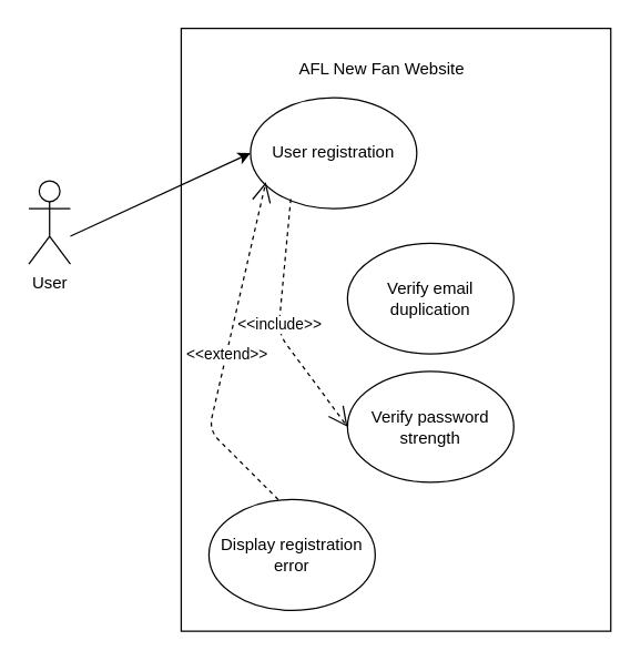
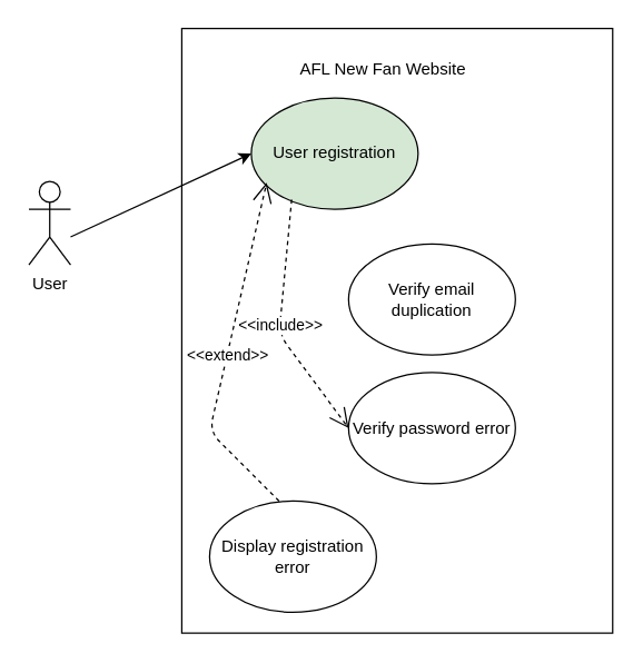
  <mxCell id="0" />
  <mxCell id="1" parent="0" />
  <mxCell id="2" value="User" parent="1" vertex="1" style="shape=umlActor;verticalLabelPosition=bottom;labelBackgroundColor=#ffffff;verticalAlign=top;html=1;outlineConnect=0;"><mxGeometry as="geometry" height="60" width="30" y="130" x="20" /></mxCell>
  <mxCell id="3" value="" parent="1" vertex="1" style="rounded=0;whiteSpace=wrap;html=1;gradientColor=none;fillColor=none;"><mxGeometry as="geometry" height="435" width="310" y="20" x="130" /></mxCell>
- <mxCell id="4" value="User registration&lt;br&gt;" parent="1" vertex="1" style="ellipse;whiteSpace=wrap;html=1;"><mxGeometry as="geometry" height="80" width="120" y="70" x="180" /></mxCell>
+ <mxCell id="4" value="User registration&lt;br&gt;" parent="1" vertex="1" style="ellipse;whiteSpace=wrap;html=1;fillColor=#d5e8d4;"><mxGeometry as="geometry" height="80" width="120" y="70" x="180" /></mxCell>
  <mxCell id="5" value="" parent="1" style="endArrow=classic;html=1;entryX=0;entryY=0.5;entryDx=0;entryDy=0;" target="4" edge="1"><mxGeometry as="geometry" height="50" width="50" relative="1"><mxPoint as="sourcePoint" y="170" x="50" /><mxPoint as="targetPoint" y="130" x="130" /></mxGeometry></mxCell>
  <mxCell id="6" value="Verify email duplication&lt;br&gt;" parent="1" vertex="1" style="ellipse;whiteSpace=wrap;html=1;"><mxGeometry as="geometry" height="80" width="120" y="175" x="250" /></mxCell>
- <mxCell id="7" value="Verify password strength&lt;br&gt;" parent="1" vertex="1" style="ellipse;whiteSpace=wrap;html=1;"><mxGeometry as="geometry" height="80" width="120" y="267.5" x="250" /></mxCell>
+ <mxCell id="7" value="Verify password error&lt;br&gt;" parent="1" vertex="1" style="ellipse;whiteSpace=wrap;html=1;"><mxGeometry as="geometry" height="80" width="120" y="267.5" x="250" /></mxCell>
  <mxCell id="8" value="&amp;lt;&amp;lt;include&amp;gt;&amp;gt;&lt;br&gt;" parent="1" style="endArrow=open;endSize=12;dashed=1;html=1;exitX=0.242;exitY=0.913;exitDx=0;exitDy=0;exitPerimeter=0;entryX=0;entryY=0.5;entryDx=0;entryDy=0;" target="7" edge="1" source="4"><mxGeometry as="geometry" width="160" relative="1"><mxPoint as="sourcePoint" y="254.5" x="120" /><mxPoint as="targetPoint" y="254.5" x="280" /><Array as="points"><mxPoint y="240" x="200" /></Array></mxGeometry></mxCell>
  <mxCell id="9" value="Display registration error&lt;br&gt;" parent="1" vertex="1" style="ellipse;whiteSpace=wrap;html=1;"><mxGeometry as="geometry" height="80" width="120" y="360" x="150" /></mxCell>
  <mxCell id="10" value="&amp;lt;&amp;lt;extend&amp;gt;&amp;gt;&lt;br&gt;" parent="1" style="endArrow=open;endSize=12;dashed=1;html=1;entryX=0.092;entryY=0.763;entryDx=0;entryDy=0;entryPerimeter=0;" target="4" edge="1"><mxGeometry as="geometry" width="160" relative="1"><mxPoint as="sourcePoint" y="360" x="200" /><mxPoint as="targetPoint" y="330" x="115" /><Array as="points"><mxPoint y="310" x="150" /></Array></mxGeometry></mxCell>
  <mxCell id="11" value="AFL New Fan Website&lt;br&gt;" parent="1" vertex="1" style="text;html=1;strokeColor=none;fillColor=none;align=center;verticalAlign=middle;whiteSpace=wrap;rounded=0;"><mxGeometry x="190" y="40" as="geometry" height="20" width="170" /></mxCell>
